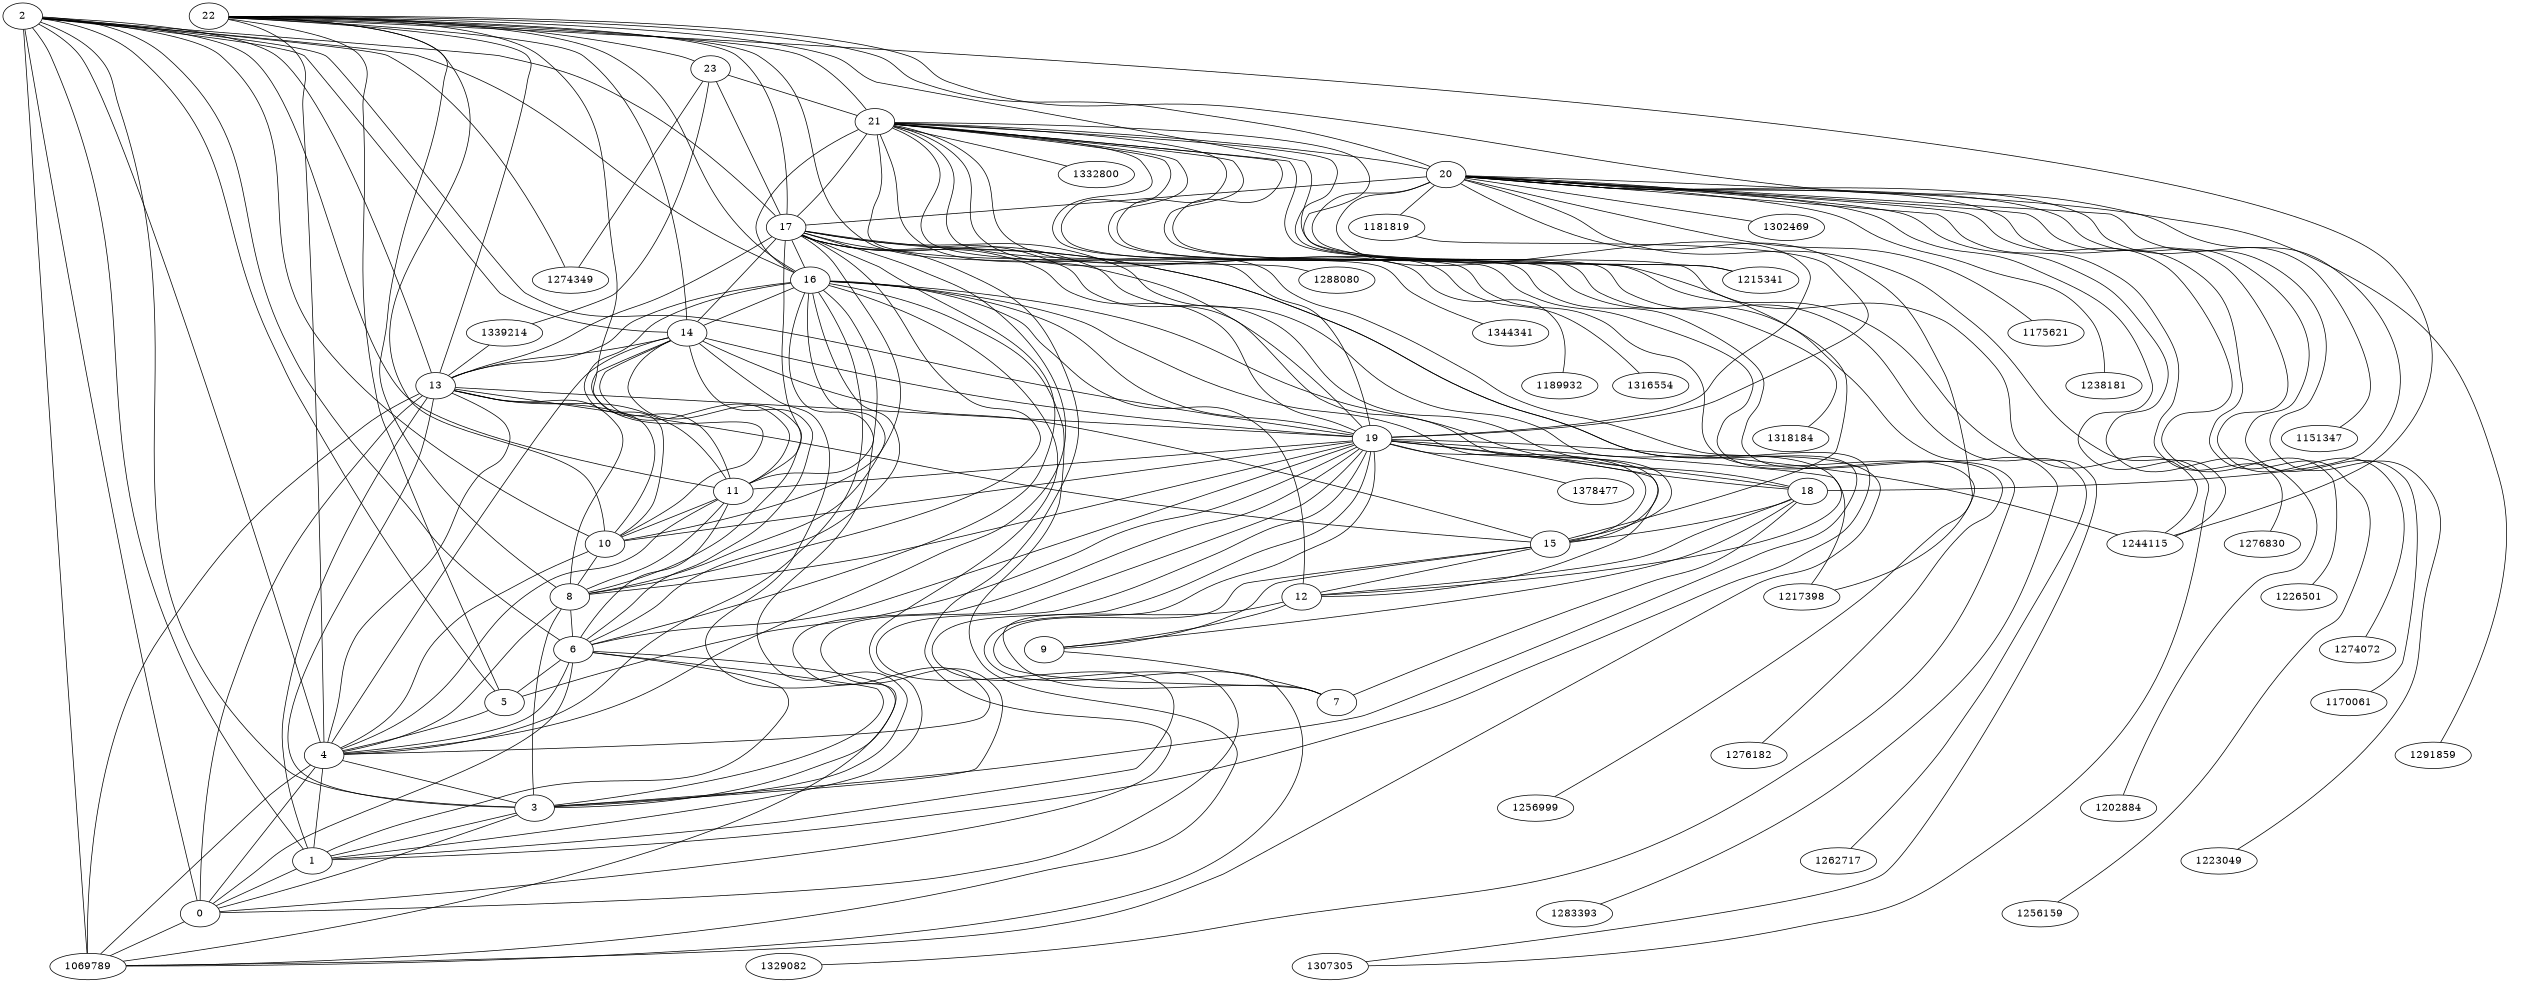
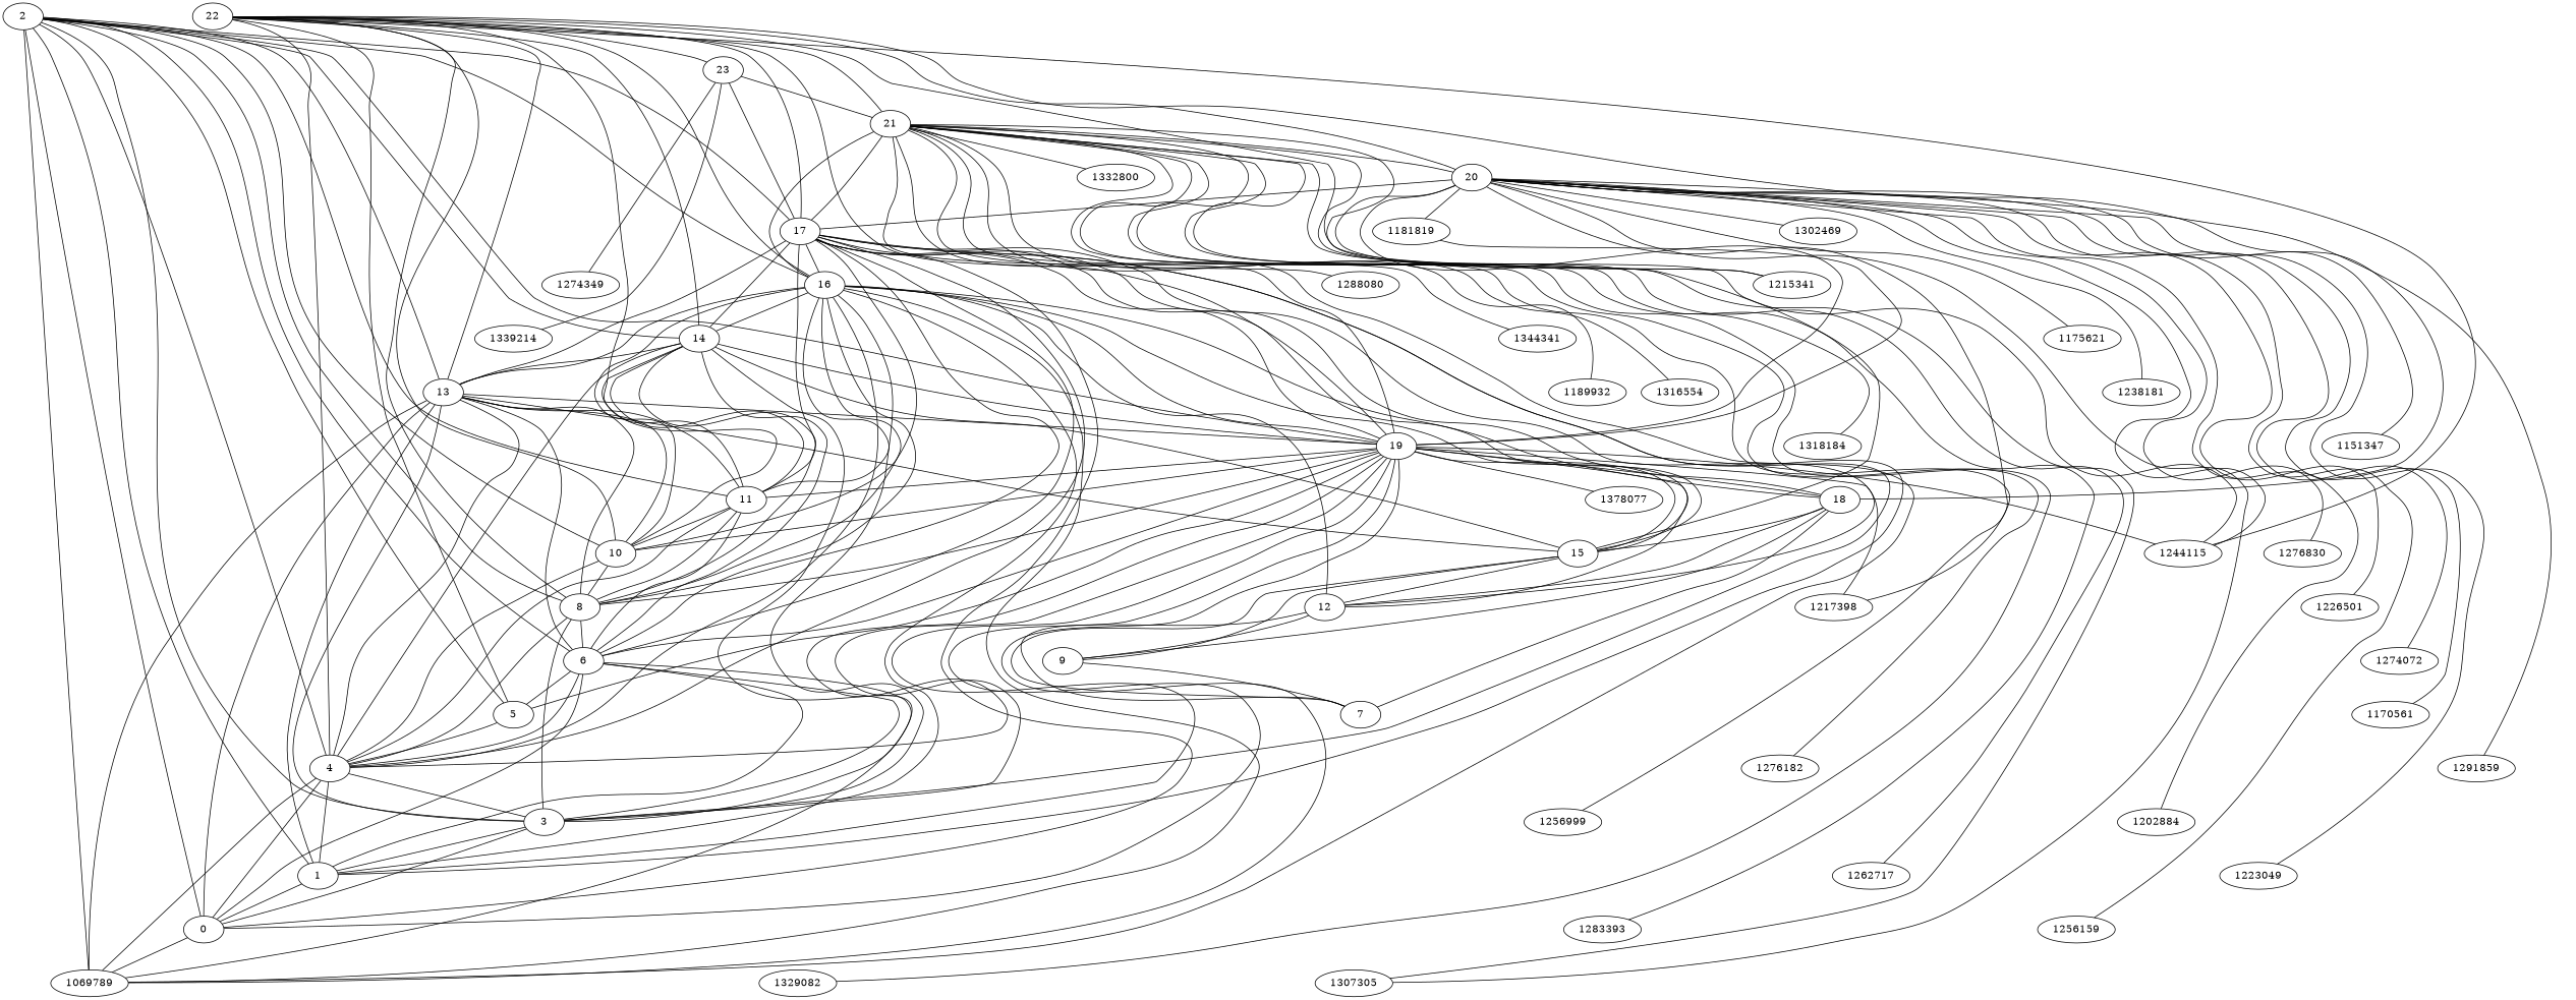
  graph {
    fontname="DejaVu Serif"
    node [fontname="DejaVu Serif"]
    edge [fontname="DejaVu Serif"]
    1069789 [c=3]
    0
    1
    2
    17
    16
    14
    13
    11
    10
    8
    3
    12
    15
    19
    6
    4
    7
    9
    5
    18
    1217398 [c=2]
-   1378477 [c=11]
+   1378477 [c=11 label=1378077]
    1244115 [c=0]
    20
    1151347 [c=18]
    1276830 [c=0]
    1226501 [c=3]
    1274072 [c=2]
-   1170561 [c=2 label=1170061]
+   1170561 [c=2]
    1291859 [c=0]
    1202884 [c=18]
    1223049 [c=0]
    1256159 [c=0]
    1307305 [c=18]
    1175621 [c=3]
    1215341 [c=3]
    1238181 [c=18]
    1302469 [c=0]
    1181819 [c=0]
    21
    1316554 [c=0]
    1318184 [c=0]
    1276182 [c=0]
    1256999 [c=0]
    n46 [c=0 label=1262717]
    1283393 [c=0]
    1329082 [c=0]
    1288080 [c=0]
    1344341 [c=3]
    1189932 [c=3]
    1332800 [c=0]
    22
    23
    1274349 [c=11]
    1339214 [c=11]
    0 -- 1069789 [s=External weight=0.4723294504911824]
    1 -- 0 [weight=0.578137494048882]
    2 -- 1069789 [s=External weight=0.2977441749706494]
    2 -- 0 [weight=0.512721151234058]
    2 -- 1 [weight=0.600061896927529]
    2 -- 17 [s=Hidden weight=0.16191896602265243]
    2 -- 16 [s=Hidden weight=0.21131765492493423]
    2 -- 14 [s=Hidden weight=0.257051735864505]
    2 -- 13 [s=Hidden weight=0.26753717645460856]
    2 -- 11 [s=Hidden weight=0.2728050176953833]
    2 -- 10 [s=Hidden weight=0.3006637069486721]
-   2 -- 1274349 [s=Hidden weight=0.3513468268982099]
+   2 -- 8 [s=Hidden weight=0.3513468268982099]
    17 -- 0 [s=Hidden weight=0.11386350616533962]
    17 -- 1 [s=Hidden weight=0.11914631800497073]
    17 -- 16 [weight=0.529313927585203]
    17 -- 14 [weight=0.419622858179462]
    17 -- 13 [weight=0.341903032209818]
    17 -- 11 [s=Hidden weight=0.30040890790075464]
    17 -- 10 [s=Hidden weight=0.3126704838690262]
    17 -- 8 [s=Hidden weight=0.25387617878677093]
    17 -- 3 [s=Hidden weight=0.1638836339471285]
    17 -- 12 [s=Hidden weight=0.12719372978249494]
    17 -- 15 [weight=0.155374986569353]
    16 -- 1069789 [s=Hidden weight=0.15300876930533974]
    16 -- 1 [s=Hidden weight=0.1587114430768656]
    16 -- 14 [weight=0.5219770661422]
    16 -- 13 [weight=0.442993696836403]
    16 -- 10 [weight=0.419359144530182]
    16 -- 8 [s=Hidden weight=0.34409624922718857]
    16 -- 3 [s=Hidden weight=0.22121982341884747]
    16 -- 12 [weight=0.144479536419176]
    16 -- 15 [weight=0.174313696747552]
    14 -- 13 [weight=0.553286061045926]
    14 -- 11 [weight=0.46589101052968]
    14 -- 10 [weight=0.433086830004708]
    14 -- 8 [weight=0.388561050115664]
    14 -- 3 [s=Hidden weight=0.2497044437776492]
    13 -- 1069789 [s=External weight=0.1502306288275148]
    13 -- 0 [s=Hidden weight=0.20331448956315726]
    13 -- 1 [s=Hidden weight=0.20404769750478174]
    13 -- 11 [weight=0.44509767500704]
    13 -- 10 [weight=0.428794875760923]
    13 -- 3 [s=Hidden weight=0.25438268073891424]
    13 -- 19 [s=Hidden weight=0.20615972114688483]
    11 -- 16 [s=Hidden weight=0.4117515585889757]
    11 -- 10 [weight=0.50141230958065]
    11 -- 8 [weight=0.449099378111125]
    11 -- 6 [weight=0.350536665569671]
    10 -- 8 [weight=0.49137808363802]
    10 -- 4 [weight=0.372995277781089]
    8 -- 13 [s=Hidden weight=0.3861937032357263]
    8 -- 3 [weight=0.36297569889119]
    8 -- 6 [weight=0.503133870036663]
    8 -- 4 [weight=0.428415779452801]
    3 -- 0 [weight=0.396656527501503]
    3 -- 1 [weight=0.434664702316534]
    3 -- 2 [weight=0.517787799448195]
    12 -- 7 [weight=0.361439309090029]
    12 -- 9 [weight=0.45001547231037]
    15 -- 14 [s=Hidden weight=0.15135786005534574]
    15 -- 13 [weight=0.139242296522603]
    15 -- 12 [weight=0.488069541719116]
    15 -- 7 [weight=0.316499718812808]
    15 -- 9 [weight=0.361702982242951]
    19 -- 1069789 [s=External weight=0.09507946708738972]
    19 -- 0 [s=Hidden weight=0.08424999970756]
    19 -- 1 [s=Hidden weight=0.08867462279925273]
    19 -- 2 [s=Hidden weight=0.12198253901948929]
    19 -- 17 [weight=0.267549067482072]
    19 -- 16 [weight=0.261219723618891]
    19 -- 14 [weight=0.244946788876499]
    19 -- 11 [s=Hidden weight=0.2016099374290452]
    19 -- 10 [s=Hidden weight=0.19300351504281177]
    19 -- 8 [s=Hidden weight=0.15208716271446934]
    19 -- 3 [s=Hidden weight=0.11027003406946144]
    19 -- 12 [s=Hidden weight=0.08338703450933413]
    19 -- 15 [s=Hidden weight=0.09890704405825947]
    19 -- 6 [s=Hidden weight=0.1362784451966878]
    19 -- 4 [s=Hidden weight=0.13817486237784343]
    19 -- 5 [s=Hidden weight=0.0656618713457381]
    19 -- 18 [s=Hidden weight=0.10355578874272799]
    19 -- 1217398 [s=External weight=0.06808839624375632]
    19 -- 1378477 [s=External weight=0.06924477163818485]
    19 -- 1244115 [s=External weight=0.08763968955571692]
    6 -- 1069789 [s=External weight=0.22295192763305155]
    6 -- 0 [s=Hidden weight=0.3096373221784658]
    6 -- 1 [s=Hidden weight=0.3121099762380866]
    6 -- 2 [weight=0.400145070300328]
    6 -- 17 [s=Hidden weight=0.21315554270619497]
    6 -- 16 [s=Hidden weight=0.2723106461591099]
    6 -- 14 [s=Hidden weight=0.3340376468668701]
-   1339214 -- 13 [s=Hidden weight=0.34625343081061805]
+   6 -- 13 [s=Hidden weight=0.34625343081061805]
    6 -- 3 [weight=0.411204545500507]
    6 -- 4 [weight=0.486071907372905]
    6 -- 5 [weight=0.168051668047413]
    4 -- 1069789 [s=External weight=0.23284558008636316]
    4 -- 0 [weight=0.37562608499706]
    4 -- 1 [s=Hidden weight=0.3722647641516798]
    4 -- 2 [weight=0.503017508778146]
    4 -- 17 [s=Hidden weight=0.1952856371174041]
    4 -- 16 [s=Hidden weight=0.27251184898639563]
    4 -- 14 [s=Hidden weight=0.3194017066962116]
    4 -- 13 [s=Hidden weight=0.3243506173939962]
    4 -- 11 [s=Hidden weight=0.34295289508679266]
    4 -- 3 [weight=0.625840457833505]
    9 -- 7 [weight=0.479902122190326]
    5 -- 2 [weight=0.145852491045644]
    5 -- 4 [weight=0.161048156011376]
    18 -- 17 [weight=0.16938869865293]
    18 -- 16 [weight=0.155091584231253]
    18 -- 12 [weight=0.348776709906343]
    18 -- 15 [weight=0.48627819565345]
    18 -- 7 [s=Hidden weight=0.20991449985271013]
    18 -- 9 [weight=0.243426914278064]
    20 -- 17 [s=Hidden weight=0.06405390950199877]
    20 -- 19 [weight=0.0643936380584969]
    20 -- 1217398 [s=External weight=0.06271083168973364]
    20 -- 1244115 [s=External weight=0.09870862403725593]
    20 -- 1151347 [s=External weight=0.061376029509392374]
    20 -- 1276830 [s=External weight=0.06139151098821481]
    20 -- 1226501 [s=External weight=0.0614494159205192]
    20 -- 1274072 [s=External weight=0.06188385594630422]
    20 -- 1170561 [s=External weight=0.0625941782252267]
    20 -- 1291859 [s=External weight=0.06322969710518497]
    20 -- 1202884 [s=External weight=0.06383734271461709]
    20 -- 1223049 [s=External weight=0.06404236136864881]
    20 -- 1256159 [s=External weight=0.06414718883069967]
    20 -- 1307305 [s=External weight=0.06454667291051752]
    20 -- 1175621 [s=External weight=0.0649088117699885]
    20 -- 1215341 [s=External weight=0.0656152855432246]
    20 -- 1238181 [s=External weight=0.06596653934815183]
    20 -- 1302469 [s=External weight=0.0676694208642504]
    20 -- 1181819 [s=External weight=0.07260118189815978]
    1181819 -- 19 [weight=0.171014994331219]
    21 -- 1069789 [s=External weight=0.08622891346178792]
    21 -- 17 [weight=0.0953738694710638]
    21 -- 16 [s=Hidden weight=0.08688502271940633]
    21 -- 19 [weight=0.111647549297037]
    21 -- 1244115 [s=External weight=0.122928152402876]
    21 -- 20 [weight=0.0855809913018182]
    21 -- 1307305 [s=External weight=0.1040409014174091]
    21 -- 1215341 [s=External weight=0.09996385302281119]
    21 -- 1316554 [s=External weight=0.08603294115542334]
    21 -- 1318184 [s=External weight=0.08638369001715179]
    21 -- 1276182 [s=External weight=0.08666261335400532]
    21 -- 1256999 [s=External weight=0.0869948660833074]
    21 -- n46 [s=External weight=0.08717752252088183]
    21 -- 1283393 [s=External weight=0.0891333266527486]
    21 -- 1329082 [s=External weight=0.08938502178217562]
    21 -- 1288080 [s=External weight=0.09084163276326764]
    21 -- 1344341 [s=External weight=0.09274439781358204]
    21 -- 1189932 [s=External weight=0.09500809765362506]
    21 -- 1332800 [s=External weight=0.10533670017078023]
    22 -- 17 [weight=0.164190390365744]
    22 -- 16 [weight=0.12984486025836]
    22 -- 14 [s=Hidden weight=0.11901019203182239]
    22 -- 13 [s=Hidden weight=0.1136687584975745]
    22 -- 11 [s=Hidden weight=0.10723670252579363]
    22 -- 10 [s=Hidden weight=0.08965469378678856]
    22 -- 8 [s=Hidden weight=0.07039588360746096]
    22 -- 15 [s=Hidden weight=0.0760337502460482]
    22 -- 19 [weight=0.118810029012585]
    22 -- 4 [s=Hidden weight=0.06661941772916559]
    22 -- 5 [s=Hidden weight=0.06590194004353914]
    22 -- 18 [s=Hidden weight=0.08700004687783361]
    22 -- 1244115 [s=External weight=0.06327795866328248]
    22 -- 20 [weight=0.0613155938972446]
    22 -- 21 [weight=0.0951281478078206]
    22 -- 23 [s=Hidden weight=0.06920671716538537]
    23 -- 17 [weight=0.093582386857899]
    23 -- 21 [weight=0.0944575109064256]
    23 -- 1274349 [s=External weight=0.10231170794663469]
    23 -- 1339214 [s=External weight=0.10717533117466455]
  }
